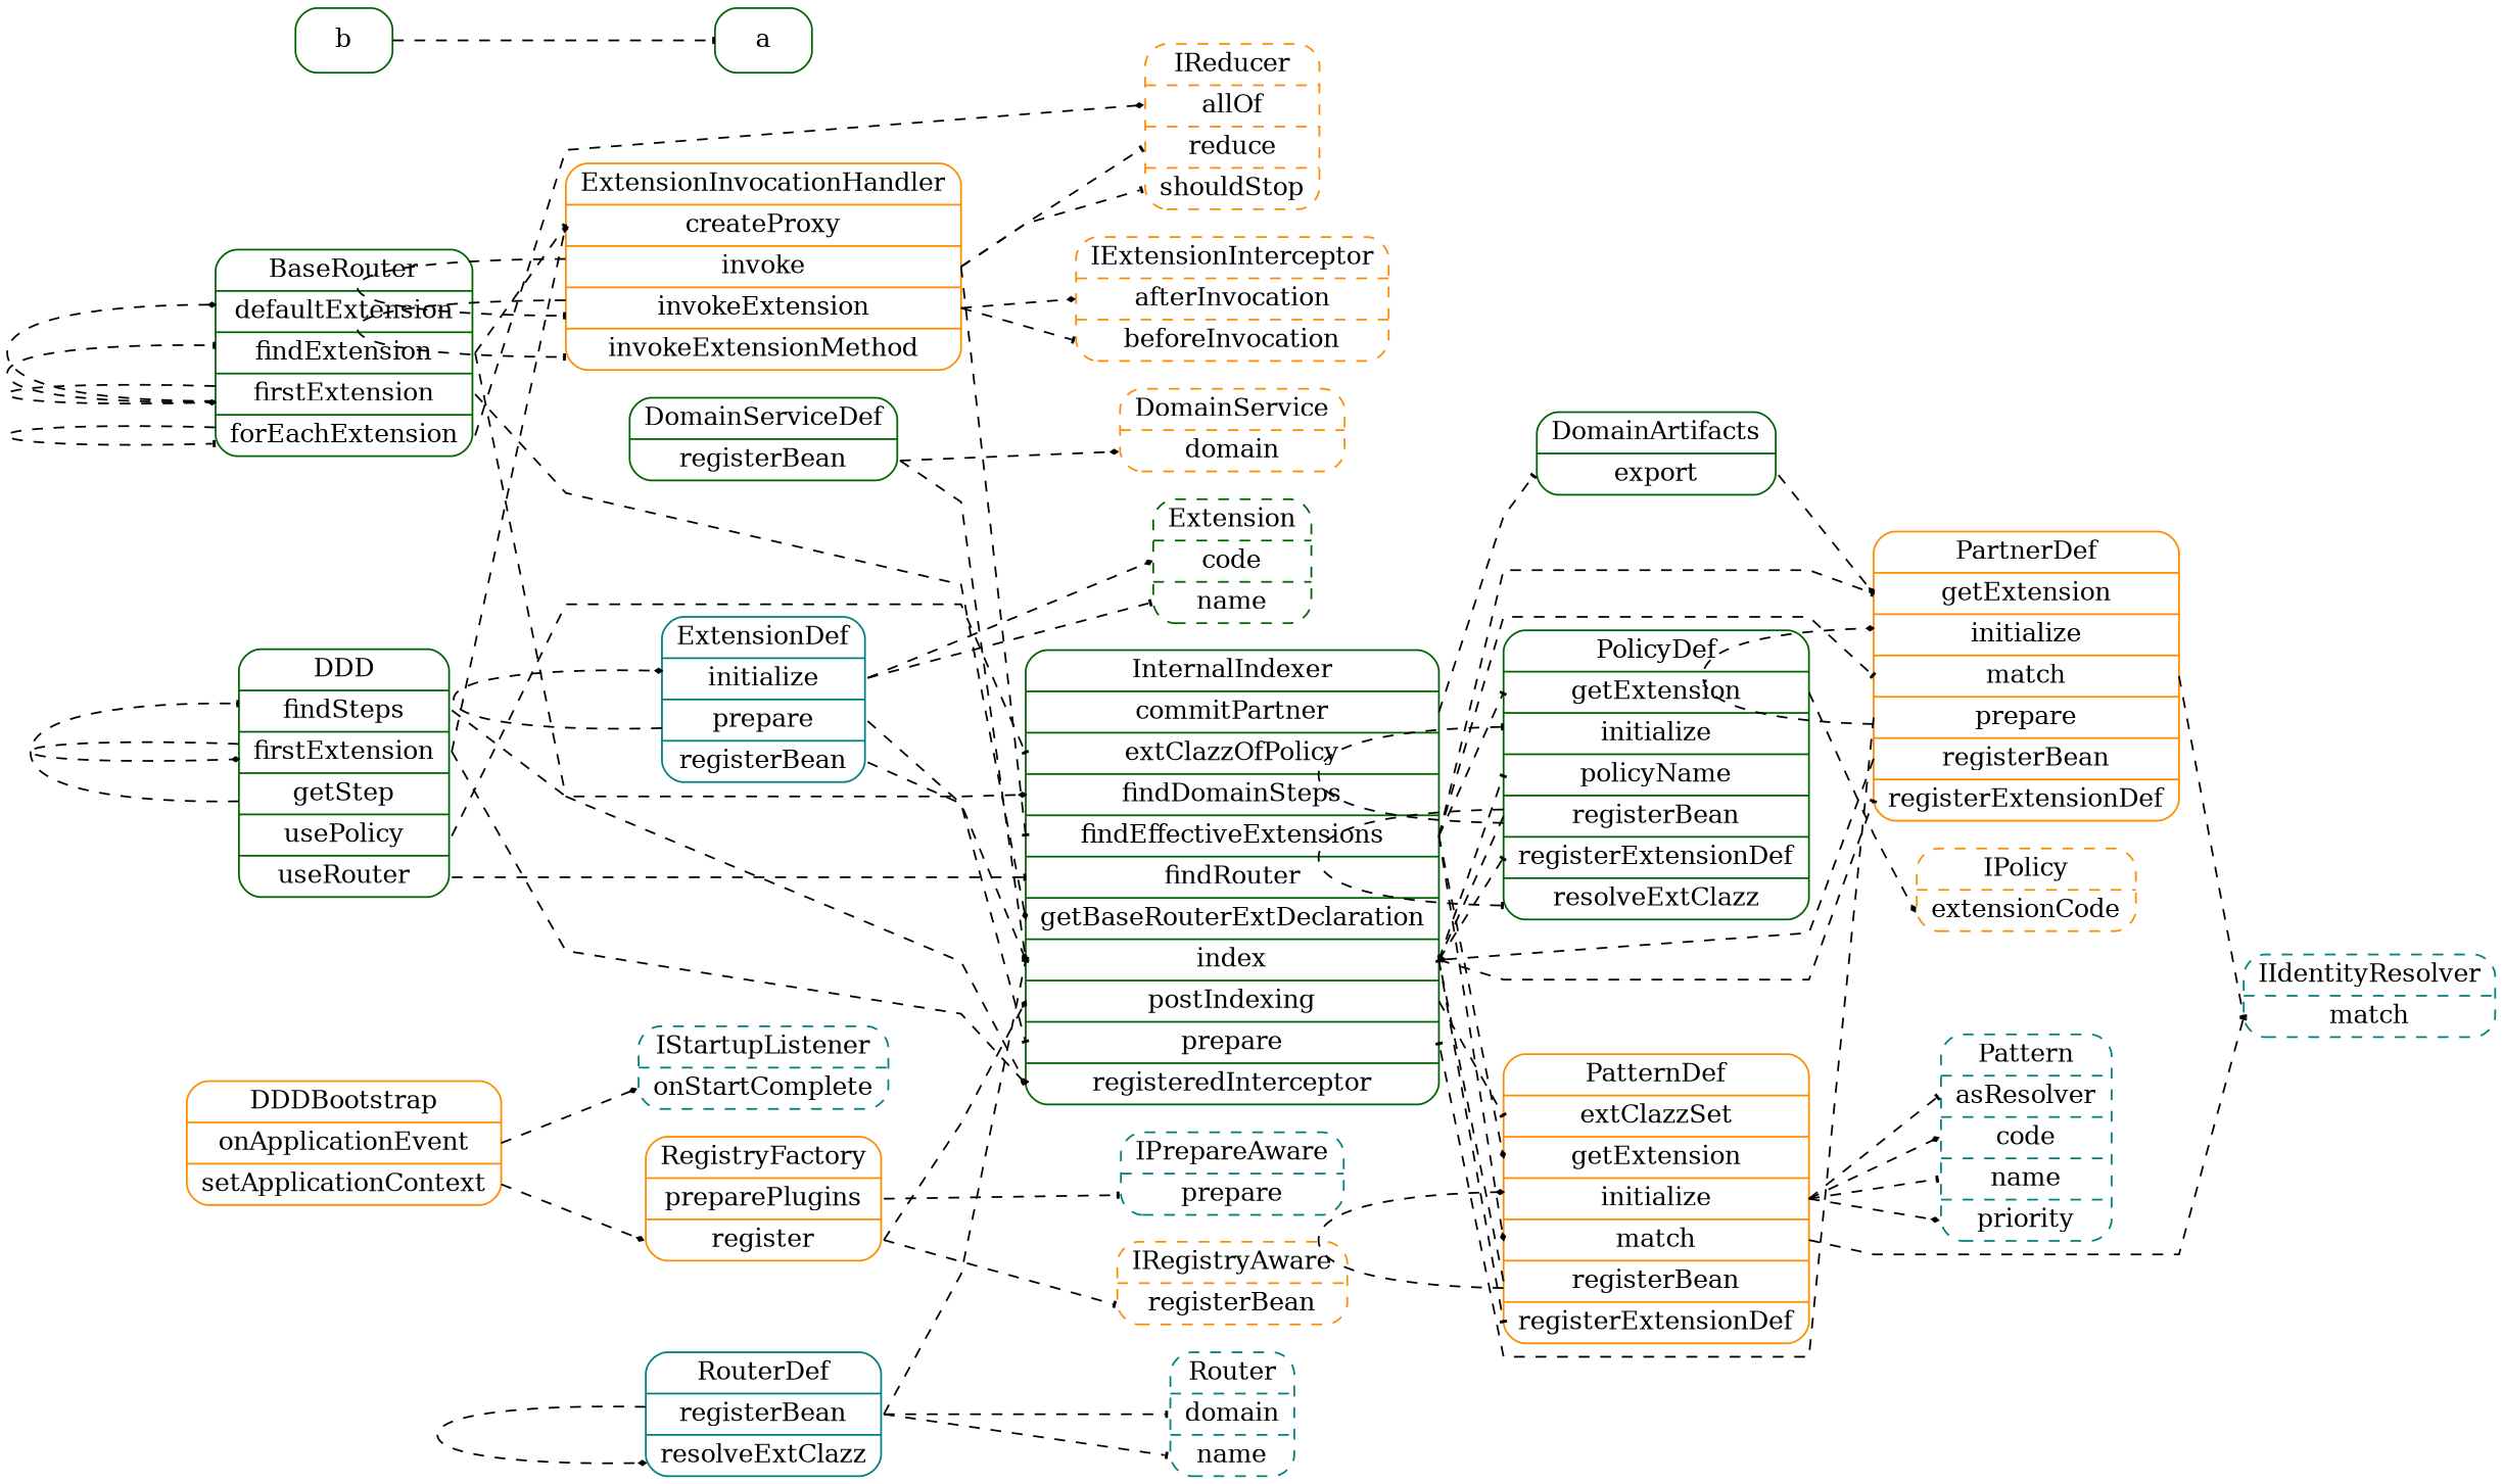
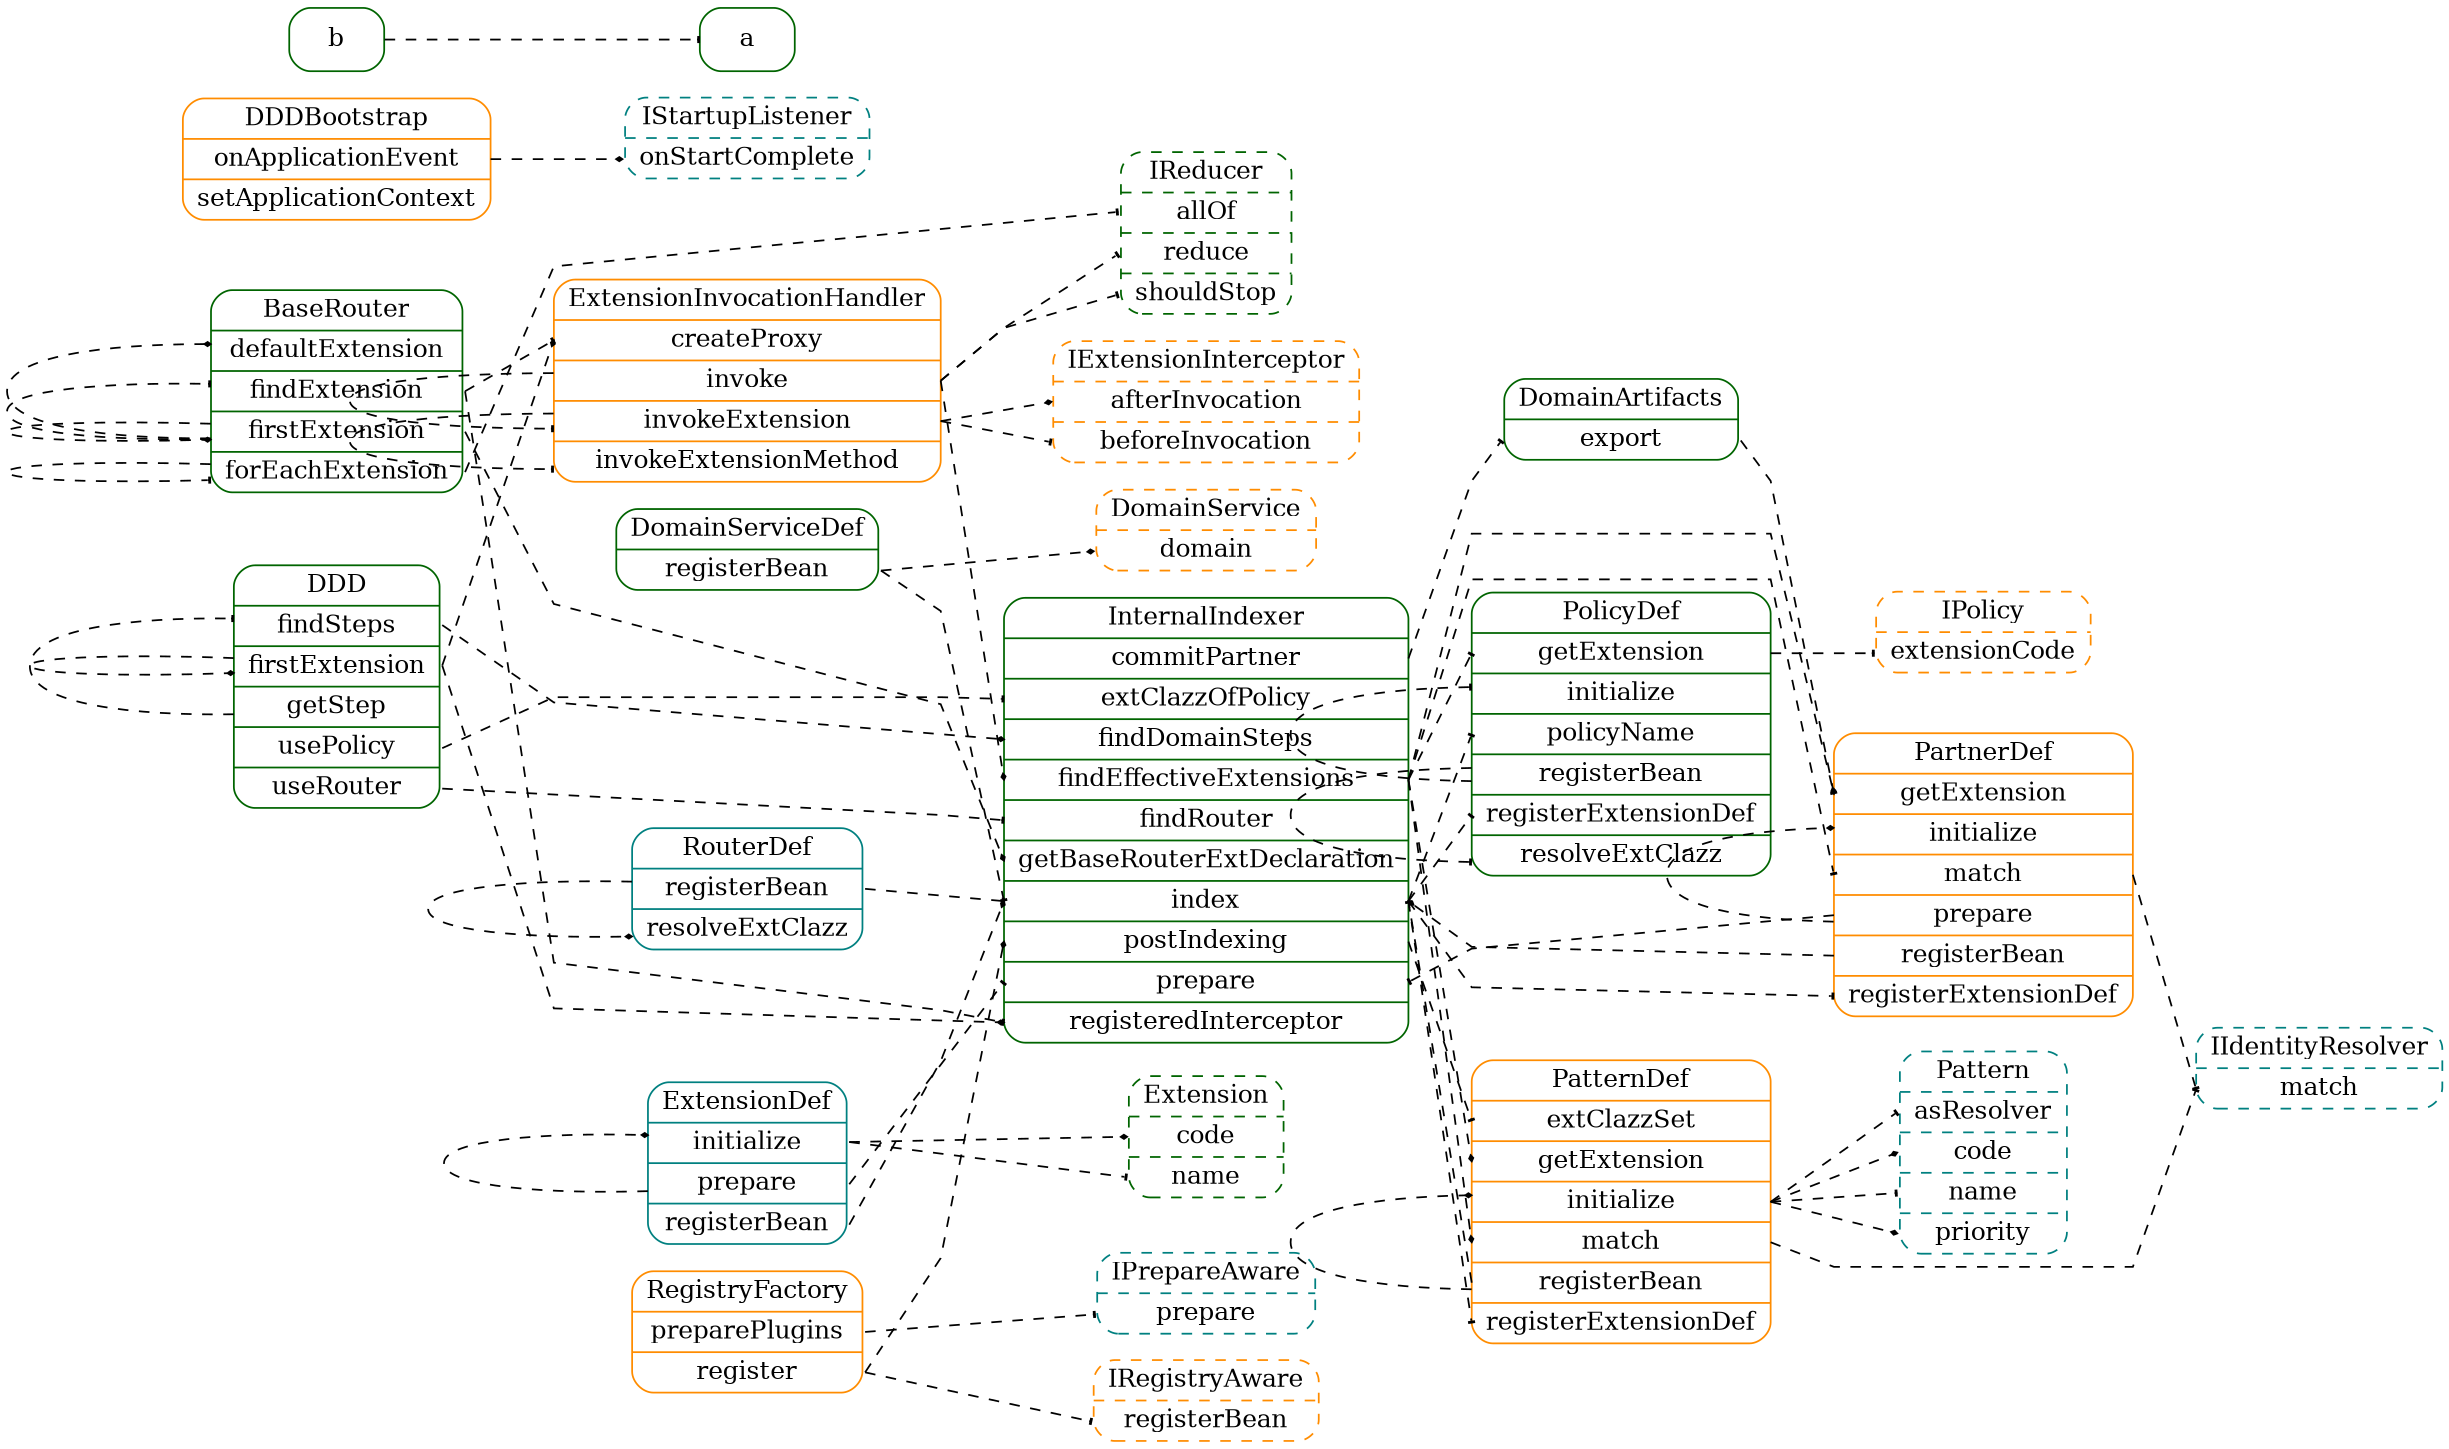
  digraph {
    nodesep=0.2
    rankdir=LR
    splines=polyline
    node [color=darkgreen shape=Mrecord]
    edge [arrowhead=tee arrowsize=0.3 fontsize=6 headport=index style=dashed tailport=registerBean]
    n1 [color=darkorange label="<DomainService> DomainService|<domain> domain" style=dashed]
    n2 [label="<Extension> Extension|<code> code|<name> name" style=dashed]
    n3 [color=teal label="<Pattern> Pattern|<asResolver> asResolver|<code> code|<name> name|<priority> priority" style=dashed]
-   n4 [color=teal label="<Router> Router|<domain> domain|<name> name" style=dashed]
    n5 [color=teal label="<IIdentityResolver> IIdentityResolver|<match> match" style=dashed]
    n6 [color=darkorange label="<IPolicy> IPolicy|<extensionCode> extensionCode" style=dashed]
    n7 [label="<BaseRouter> BaseRouter|<defaultExtension> defaultExtension|<findExtension> findExtension|<firstExtension> firstExtension|<forEachExtension> forEachExtension"]
    n8 [color=darkorange label="<ExtensionInvocationHandler> ExtensionInvocationHandler|<createProxy> createProxy|<invoke> invoke|<invokeExtension> invokeExtension|<invokeExtensionMethod> invokeExtensionMethod"]
-   n9 [color=darkorange label="<IReducer> IReducer|<allOf> allOf|<reduce> reduce|<shouldStop> shouldStop" style=dashed]
+   n9 [label="<IReducer> IReducer|<allOf> allOf|<reduce> reduce|<shouldStop> shouldStop" style=dashed]
    n10 [label="<InternalIndexer> InternalIndexer|<commitPartner> commitPartner|<extClazzOfPolicy> extClazzOfPolicy|<findDomainSteps> findDomainSteps|<findEffectiveExtensions> findEffectiveExtensions|<findRouter> findRouter|<getBaseRouterExtDeclaration> getBaseRouterExtDeclaration|<index> index|<postIndexing> postIndexing|<prepare> prepare|<registeredInterceptor> registeredInterceptor"]
    n11 [color=darkorange label="<IExtensionInterceptor> IExtensionInterceptor|<afterInvocation> afterInvocation|<beforeInvocation> beforeInvocation" style=dashed]
    n12 [label="<DomainArtifacts> DomainArtifacts|<export> export"]
    n13 [color=darkorange label="<PartnerDef> PartnerDef|<getExtension> getExtension|<initialize> initialize|<match> match|<prepare> prepare|<registerBean> registerBean|<registerExtensionDef> registerExtensionDef"]
    n14 [color=darkorange label="<PatternDef> PatternDef|<extClazzSet> extClazzSet|<getExtension> getExtension|<initialize> initialize|<match> match|<registerBean> registerBean|<registerExtensionDef> registerExtensionDef"]
    n15 [label="<PolicyDef> PolicyDef|<getExtension> getExtension|<initialize> initialize|<policyName> policyName|<registerBean> registerBean|<registerExtensionDef> registerExtensionDef|<resolveExtClazz> resolveExtClazz"]
    n16 [label="<DDD> DDD|<findSteps> findSteps|<firstExtension> firstExtension|<getStep> getStep|<usePolicy> usePolicy|<useRouter> useRouter"]
    n17 [color=teal label="<IStartupListener> IStartupListener|<onStartComplete> onStartComplete" style=dashed]
    n18 [color=darkorange label="<DDDBootstrap> DDDBootstrap|<onApplicationEvent> onApplicationEvent|<setApplicationContext> setApplicationContext"]
    n19 [color=darkorange label="<RegistryFactory> RegistryFactory|<preparePlugins> preparePlugins|<register> register"]
    n20 [color=teal label="<IPrepareAware> IPrepareAware|<prepare> prepare" style=dashed]
    n21 [color=darkorange label="<IRegistryAware> IRegistryAware|<registerBean> registerBean" style=dashed]
    n22 [label="<DomainServiceDef> DomainServiceDef|<registerBean> registerBean"]
    n23 [color=teal label="<ExtensionDef> ExtensionDef|<initialize> initialize|<prepare> prepare|<registerBean> registerBean"]
    n24 [color=teal label="<RouterDef> RouterDef|<registerBean> registerBean|<resolveExtClazz> resolveExtClazz"]
    a
    b
    n7 -> n7 [arrowhead=diamond headport=firstExtension tailport=firstExtension]
    n7 -> n7 [arrowhead=diamond headport=defaultExtension tailport=firstExtension]
    n7 -> n7 [headport=findExtension tailport=firstExtension]
    n7 -> n7 [headport=forEachExtension tailport=forEachExtension]
    n7 -> n8 [headport=createProxy tailport=findExtension]
-   n7 -> n9 [arrowhead=diamond headport=allOf tailport=forEachExtension]
+   n7 -> n9 [headport=allOf tailport=forEachExtension]
    n7 -> n10 [headport=registeredInterceptor tailport=findExtension]
    n7 -> n10 [arrowhead=diamond headport=getBaseRouterExtDeclaration tailport=firstExtension]
    n8 -> n8 [headport=invokeExtension tailport=invoke]
    n8 -> n8 [headport=invokeExtensionMethod tailport=invokeExtension]
    n8 -> n9 [headport=shouldStop tailport=invoke]
    n8 -> n9 [headport=reduce tailport=invoke]
-   n8 -> n10 [headport=findEffectiveExtensions tailport=invoke]
+   n8 -> n10 [arrowhead=diamond headport=findEffectiveExtensions tailport=invoke]
    n8 -> n11 [headport=beforeInvocation tailport=invokeExtension]
    n8 -> n11 [arrowhead=diamond headport=afterInvocation tailport=invokeExtension]
    n10 -> n12 [headport=export tailport=commitPartner]
    n10 -> n13 [headport=getExtension tailport=findEffectiveExtensions]
    n10 -> n13 [headport=match tailport=findEffectiveExtensions]
    n10 -> n13 [headport=registerExtensionDef tailport=index]
    n10 -> n14 [arrowhead=diamond headport=match tailport=findEffectiveExtensions]
    n10 -> n14 [arrowhead=diamond headport=getExtension tailport=findEffectiveExtensions]
    n10 -> n14 [headport=registerExtensionDef tailport=index]
    n10 -> n14 [headport=extClazzSet tailport=postIndexing]
    n10 -> n15 [headport=getExtension tailport=findEffectiveExtensions]
    n10 -> n15 [headport=registerExtensionDef tailport=index]
    n10 -> n15 [headport=policyName tailport=index]
    n12 -> n13 [arrowhead=diamond headport=getExtension tailport=export]
    n13 -> n5 [headport=match tailport=match]
    n13 -> n10 [headport=prepare tailport=prepare]
    n13 -> n10 [arrowhead=diamond]
    n13 -> n13 [arrowhead=diamond headport=initialize tailport=prepare]
    n14 -> n3 [arrowhead=diamond headport=code tailport=initialize]
    n14 -> n3 [headport=name tailport=initialize]
    n14 -> n3 [arrowhead=diamond headport=priority tailport=initialize]
    n14 -> n3 [headport=asResolver tailport=initialize]
    n14 -> n5 [headport=match tailport=match]
    n14 -> n10
    n14 -> n14 [arrowhead=diamond headport=initialize]
-   n15 -> n6 [arrowhead=diamond headport=extensionCode tailport=getExtension]
-   n15 -> n10 [arrowhead=diamond]
+   n15 -> n6 [headport=extensionCode tailport=getExtension]
    n15 -> n15 [headport=initialize]
    n15 -> n15 [headport=resolveExtClazz]
    n16 -> n8 [arrowhead=diamond headport=createProxy tailport=firstExtension]
    n16 -> n10 [arrowhead=diamond headport=findDomainSteps tailport=findSteps]
    n16 -> n10 [arrowhead=diamond headport=registeredInterceptor tailport=firstExtension]
    n16 -> n10 [headport=extClazzOfPolicy tailport=usePolicy]
    n16 -> n10 [headport=findRouter tailport=useRouter]
    n16 -> n16 [arrowhead=diamond headport=firstExtension tailport=firstExtension]
    n16 -> n16 [headport=findSteps tailport=getStep]
    n18 -> n17 [arrowhead=diamond headport=onStartComplete tailport=onApplicationEvent]
-   n18 -> n19 [arrowhead=diamond headport=register tailport=setApplicationContext]
    n19 -> n10 [arrowhead=diamond headport=postIndexing tailport=register]
    n19 -> n20 [headport=prepare tailport=preparePlugins]
    n19 -> n21 [headport=registerBean tailport=register]
    n22 -> n1 [arrowhead=diamond headport=domain]
    n22 -> n10
    n23 -> n2 [arrowhead=diamond headport=code tailport=initialize]
    n23 -> n2 [headport=name tailport=initialize]
    n23 -> n10 [headport=prepare tailport=prepare]
    n23 -> n10 [arrowhead=diamond]
    n23 -> n23 [arrowhead=diamond headport=initialize tailport=prepare]
-   n24 -> n4 [headport=domain]
-   n24 -> n4 [headport=name]
    n24 -> n10
    n24 -> n24 [arrowhead=diamond headport=resolveExtClazz]
    b -> a
  }
